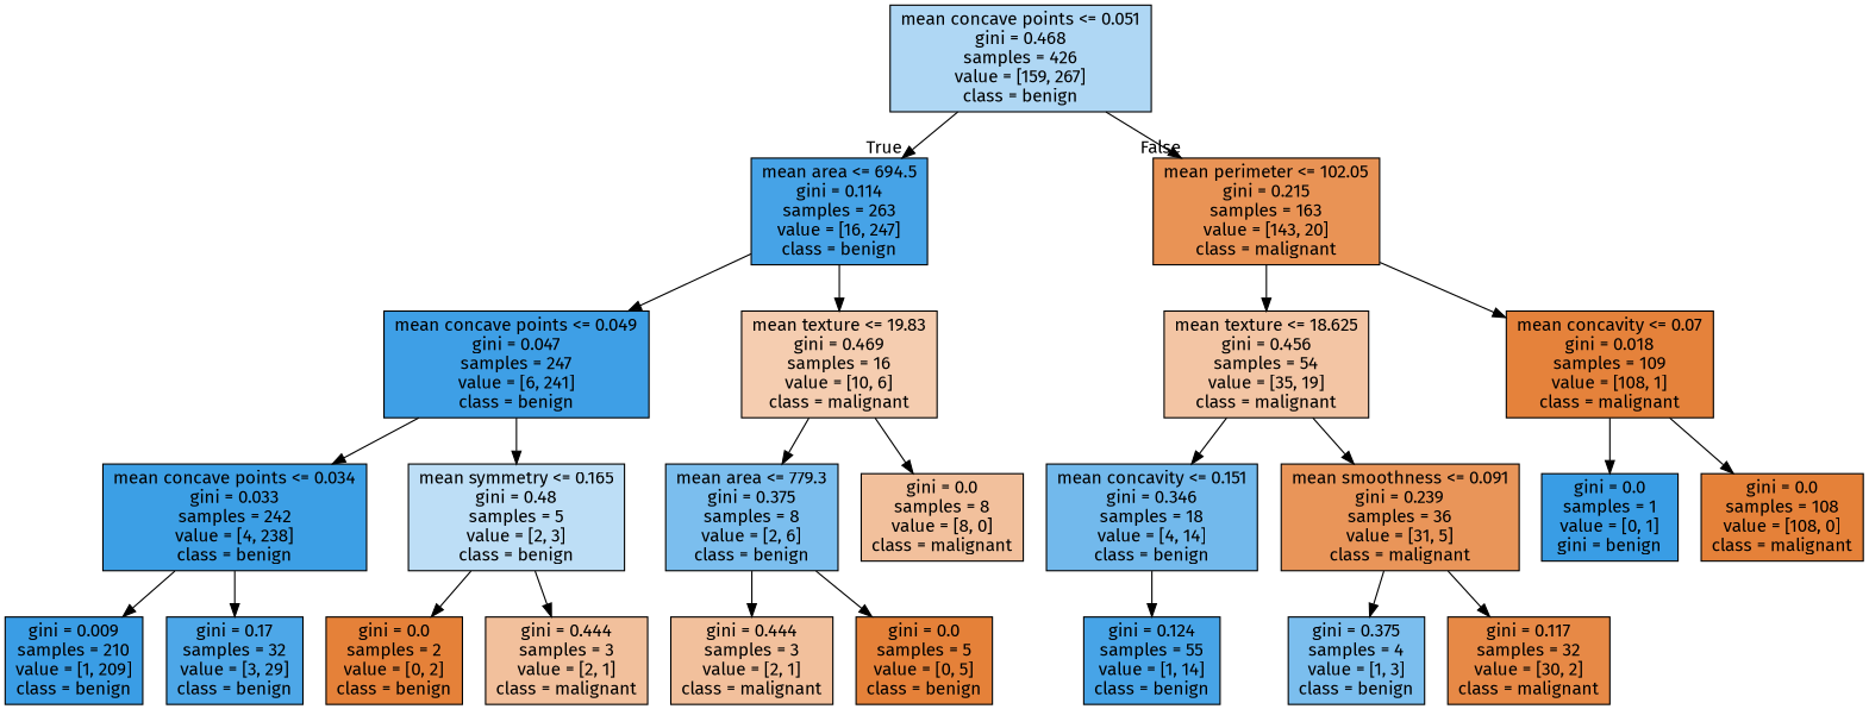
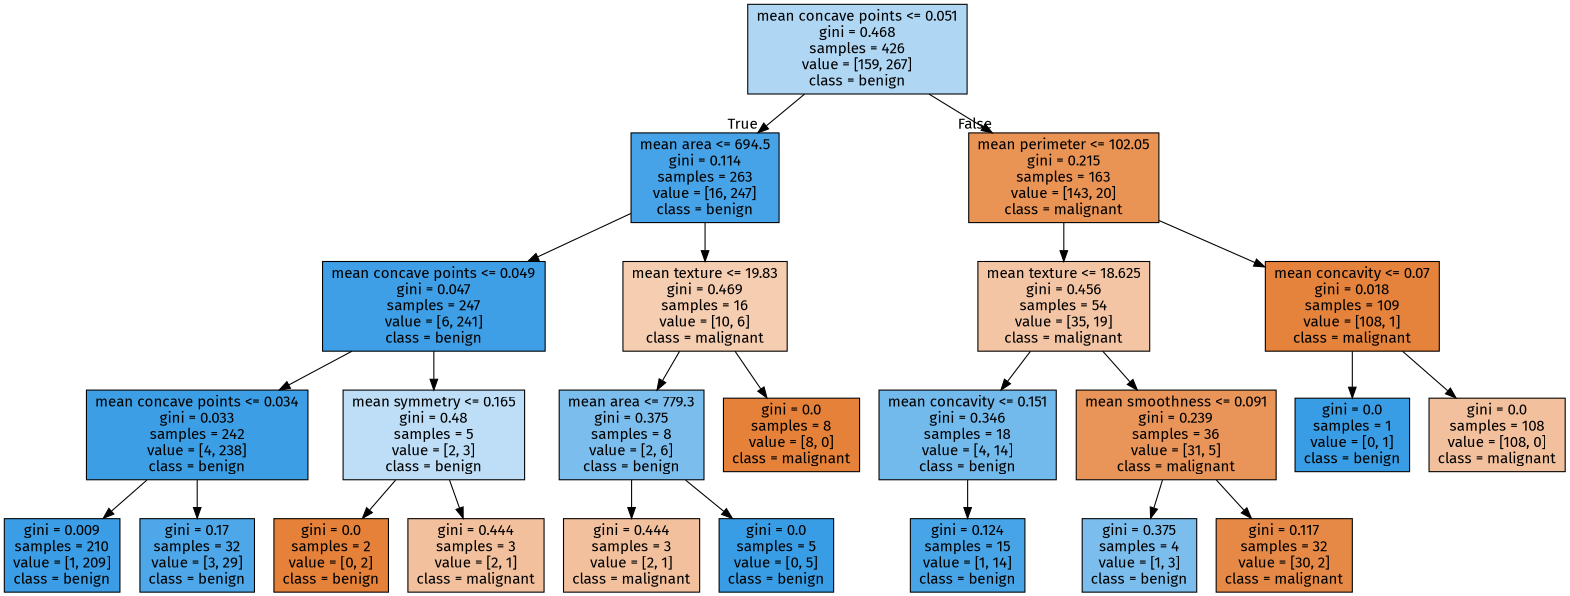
  digraph {
    fontname="Fira Sans"
    node [color=black fillcolor="#e58139" fontname="Fira Sans" shape=box style=filled]
    edge [fontname="Fira Sans"]
    n1 [fillcolor="#afd7f4" label="mean concave points <= 0.051\ngini = 0.468\nsamples = 426\nvalue = [159, 267]\nclass = benign"]
    n2 [fillcolor="#46a3e7" label="mean area <= 694.5\ngini = 0.114\nsamples = 263\nvalue = [16, 247]\nclass = benign"]
    n3 [fillcolor="#e99355" label="mean perimeter <= 102.05\ngini = 0.215\nsamples = 163\nvalue = [143, 20]\nclass = malignant"]
    n4 [fillcolor="#3e9fe6" label="mean concave points <= 0.049\ngini = 0.047\nsamples = 247\nvalue = [6, 241]\nclass = benign"]
    n5 [fillcolor="#f5cdb0" label="mean texture <= 19.83\ngini = 0.469\nsamples = 16\nvalue = [10, 6]\nclass = malignant"]
    n6 [fillcolor="#f3c5a4" label="mean texture <= 18.625\ngini = 0.456\nsamples = 54\nvalue = [35, 19]\nclass = malignant"]
    n7 [fillcolor="#e5823b" label="mean concavity <= 0.07\ngini = 0.018\nsamples = 109\nvalue = [108, 1]\nclass = malignant"]
    n8 [fillcolor="#3c9fe5" label="mean concave points <= 0.034\ngini = 0.033\nsamples = 242\nvalue = [4, 238]\nclass = benign"]
    n9 [fillcolor="#bddef6" label="mean symmetry <= 0.165\ngini = 0.48\nsamples = 5\nvalue = [2, 3]\nclass = benign"]
    n10 [fillcolor="#7bbeee" label="mean area <= 779.3\ngini = 0.375\nsamples = 8\nvalue = [2, 6]\nclass = benign"]
-   n11 [fillcolor="#f2c09c" label="gini = 0.0\nsamples = 8\nvalue = [8, 0]\nclass = malignant"]
+   n11 [label="gini = 0.0\nsamples = 8\nvalue = [8, 0]\nclass = malignant"]
    n12 [fillcolor="#3a9de5" label="gini = 0.009\nsamples = 210\nvalue = [1, 209]\nclass = benign"]
    n13 [fillcolor="#4da7e8" label="gini = 0.17\nsamples = 32\nvalue = [3, 29]\nclass = benign"]
    n14 [label="gini = 0.0\nsamples = 2\nvalue = [0, 2]\nclass = benign"]
    n15 [fillcolor="#f2c09c" label="gini = 0.444\nsamples = 3\nvalue = [2, 1]\nclass = malignant"]
    n16 [fillcolor="#f2c09c" label="gini = 0.444\nsamples = 3\nvalue = [2, 1]\nclass = malignant"]
-   n17 [label="gini = 0.0\nsamples = 5\nvalue = [0, 5]\nclass = benign"]
+   n17 [fillcolor="#399de5" label="gini = 0.0\nsamples = 5\nvalue = [0, 5]\nclass = benign"]
    n18 [fillcolor="#72b9ec" label="mean concavity <= 0.151\ngini = 0.346\nsamples = 18\nvalue = [4, 14]\nclass = benign"]
    n19 [fillcolor="#e99559" label="mean smoothness <= 0.091\ngini = 0.239\nsamples = 36\nvalue = [31, 5]\nclass = malignant"]
-   n20 [fillcolor="#399de5" label="gini = 0.0\nsamples = 1\nvalue = [0, 1]\ngini = benign"]
-   n21 [label="gini = 0.0\nsamples = 108\nvalue = [108, 0]\nclass = malignant"]
-   n22 [fillcolor="#47a4e7" label="gini = 0.124\nsamples = 55\nvalue = [1, 14]\nclass = benign"]
+   n20 [fillcolor="#399de5" label="gini = 0.0\nsamples = 1\nvalue = [0, 1]\nclass = benign"]
+   n21 [fillcolor="#f2c09c" label="gini = 0.0\nsamples = 108\nvalue = [108, 0]\nclass = malignant"]
+   n22 [fillcolor="#47a4e7" label="gini = 0.124\nsamples = 15\nvalue = [1, 14]\nclass = benign"]
    n23 [fillcolor="#7bbeee" label="gini = 0.375\nsamples = 4\nvalue = [1, 3]\nclass = benign"]
    n24 [fillcolor="#e78946" label="gini = 0.117\nsamples = 32\nvalue = [30, 2]\nclass = malignant"]
    n1 -> n2 [headlabel=True labelangle=45 labeldistance=2.5]
    n1 -> n3 [headlabel=False labelangle=-45 labeldistance=2.5]
    n2 -> n4
    n2 -> n5
    n3 -> n6
    n3 -> n7
    n4 -> n8
    n4 -> n9
    n5 -> n10
    n5 -> n11
    n6 -> n18
    n6 -> n19
    n7 -> n20
    n7 -> n21
    n8 -> n12
    n8 -> n13
    n9 -> n14
    n9 -> n15
    n10 -> n16
    n10 -> n17
    n18 -> n22
    n19 -> n23
    n19 -> n24
  }
